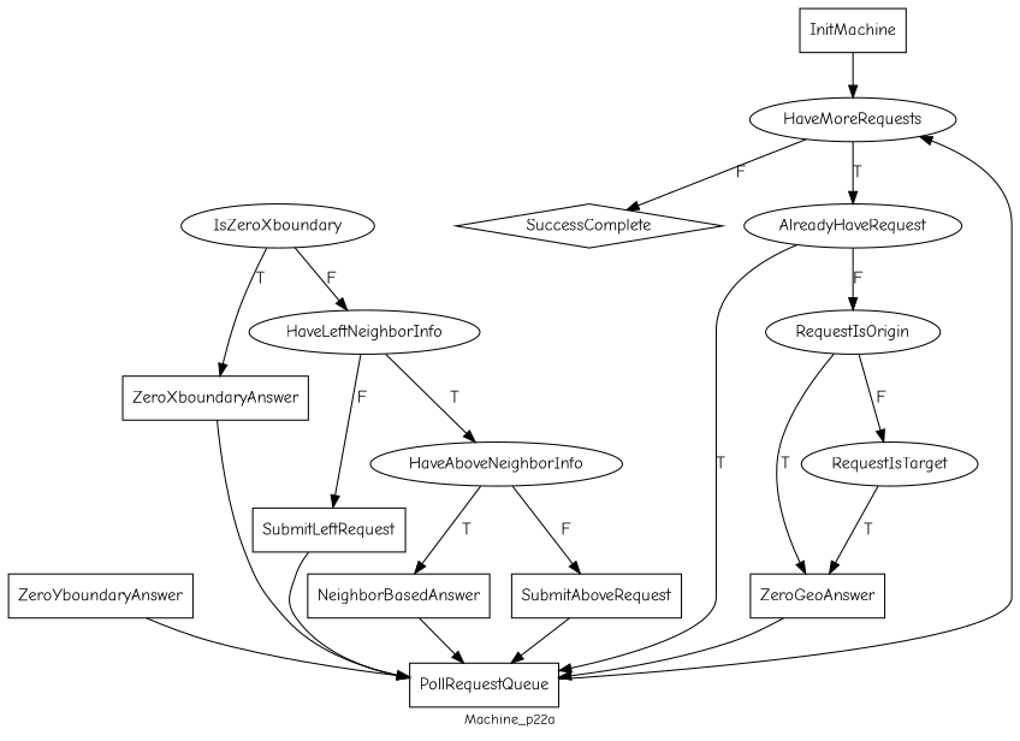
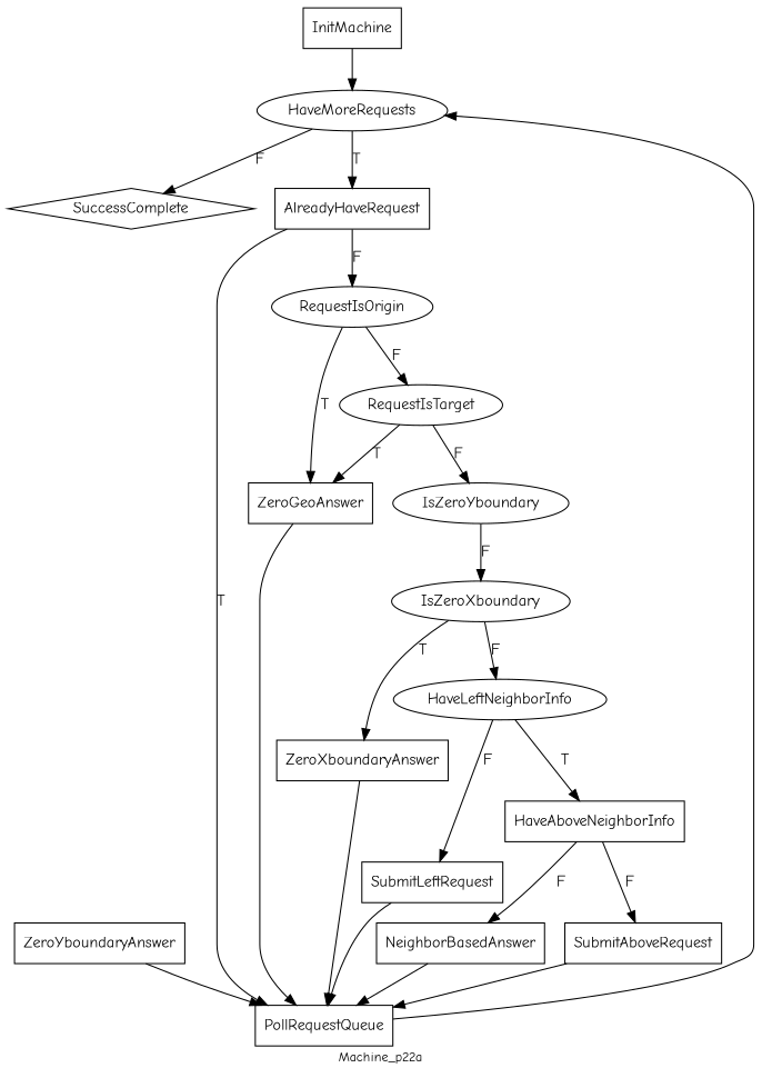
  digraph {
    fontname="Comic Neue"
    fontsize=12
    label=Machine_p22a
    node [fontname="Comic Neue" shape=ellipse]
    edge [fontname="Comic Neue"]
    HaveMoreRequests
    InitMachine [shape=box]
    SuccessComplete [shape=diamond]
-   AlreadyHaveRequest
+   AlreadyHaveRequest [shape=box]
    ZeroGeoAnswer [shape=box]
    PollRequestQueue [shape=box]
    ZeroYboundaryAnswer [shape=box]
    ZeroXboundaryAnswer [shape=box]
    NeighborBasedAnswer [shape=box]
    SubmitLeftRequest [shape=box]
    SubmitAboveRequest [shape=box]
    RequestIsOrigin
    RequestIsTarget
+   IsZeroYboundary
    IsZeroXboundary
    HaveLeftNeighborInfo
-   HaveAboveNeighborInfo
+   HaveAboveNeighborInfo [shape=box]
    HaveMoreRequests -> SuccessComplete [label=F]
    HaveMoreRequests -> AlreadyHaveRequest [label=T]
    InitMachine -> HaveMoreRequests
    AlreadyHaveRequest -> PollRequestQueue [label=T]
    AlreadyHaveRequest -> RequestIsOrigin [label=F]
    ZeroGeoAnswer -> PollRequestQueue
    PollRequestQueue -> HaveMoreRequests
    ZeroYboundaryAnswer -> PollRequestQueue
    ZeroXboundaryAnswer -> PollRequestQueue
    NeighborBasedAnswer -> PollRequestQueue
    SubmitLeftRequest -> PollRequestQueue
    SubmitAboveRequest -> PollRequestQueue
    RequestIsOrigin -> ZeroGeoAnswer [label=T]
    RequestIsOrigin -> RequestIsTarget [label=F]
    RequestIsTarget -> ZeroGeoAnswer [label=T]
+   RequestIsTarget -> IsZeroYboundary [label=F]
+   IsZeroYboundary -> IsZeroXboundary [label=F]
    IsZeroXboundary -> ZeroXboundaryAnswer [label=T]
    IsZeroXboundary -> HaveLeftNeighborInfo [label=F]
    HaveLeftNeighborInfo -> SubmitLeftRequest [label=F]
    HaveLeftNeighborInfo -> HaveAboveNeighborInfo [label=T]
-   HaveAboveNeighborInfo -> NeighborBasedAnswer [label=T]
+   HaveAboveNeighborInfo -> NeighborBasedAnswer [label=F]
    HaveAboveNeighborInfo -> SubmitAboveRequest [label=F]
  }
